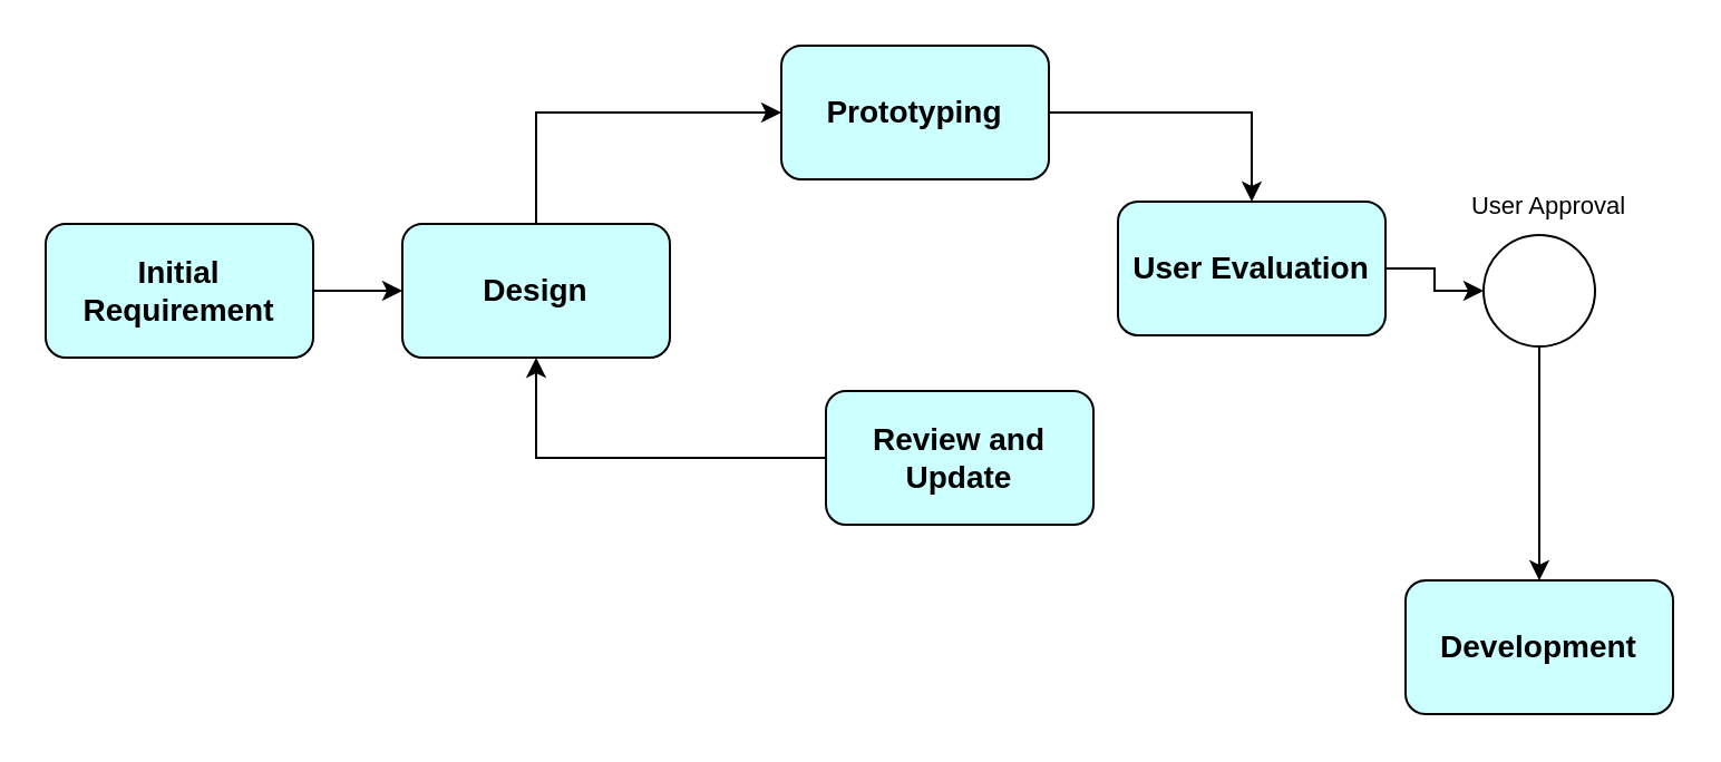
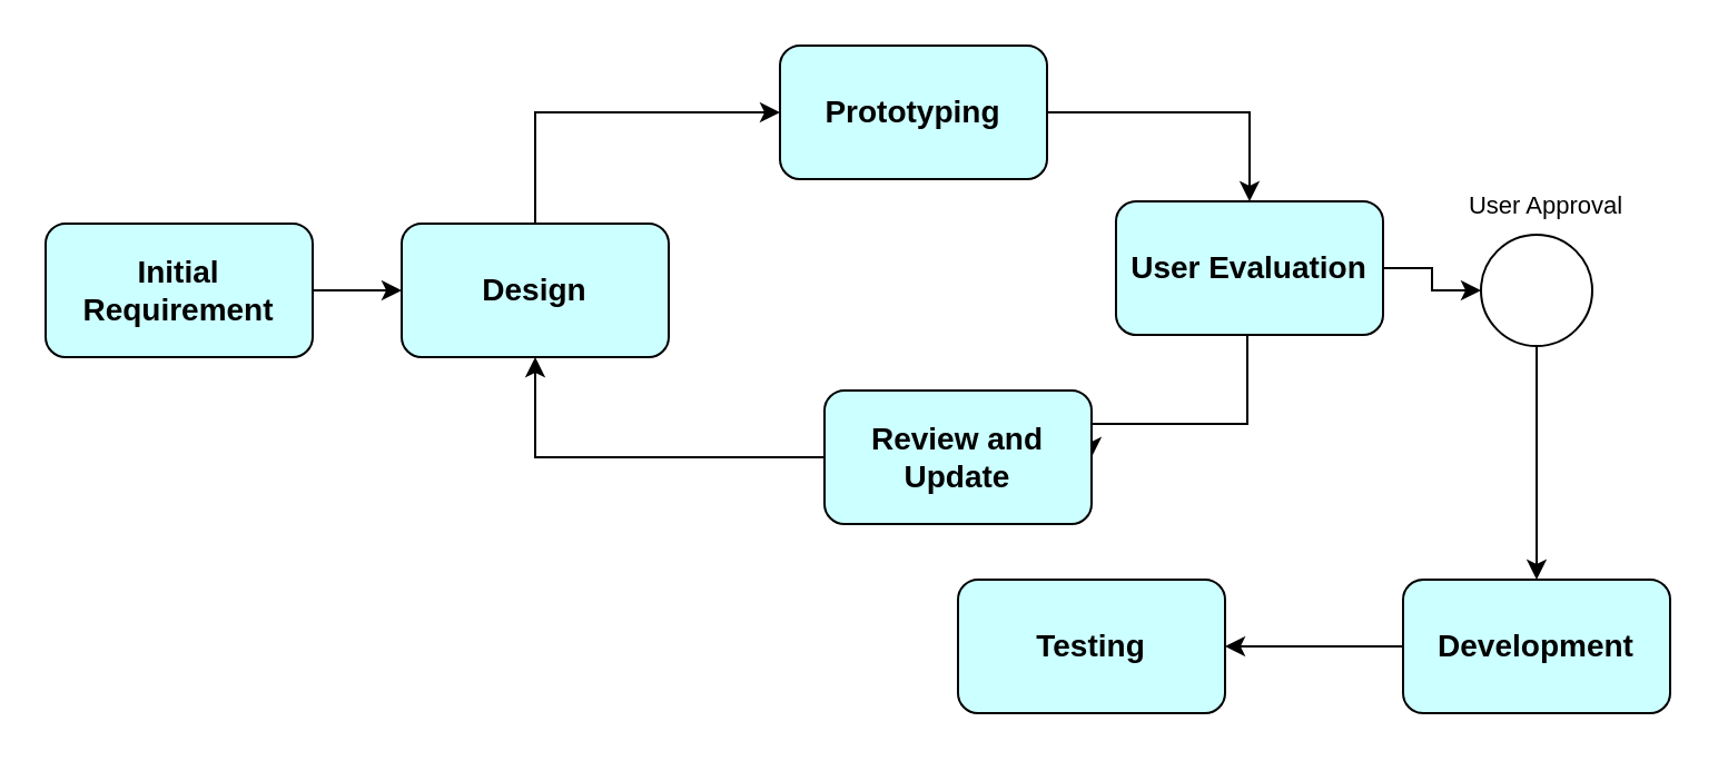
  <mxCell id="0" />
  <mxCell id="1" parent="0" />
  <mxCell id="2" style="edgeStyle=orthogonalEdgeStyle;rounded=0;orthogonalLoop=1;jettySize=auto;html=1;" parent="1" source="3" target="5" edge="1"><mxGeometry relative="1" as="geometry" /></mxCell>
  <mxCell id="3" value="&lt;div&gt;&lt;span style=&quot;font-size: 14px;&quot;&gt;&lt;b&gt;Initial Requirement&lt;/b&gt;&lt;/span&gt;&lt;/div&gt;" style="rounded=1;whiteSpace=wrap;html=1;fillColor=#CCFFFF;" parent="1" vertex="1"><mxGeometry x="20" y="100" width="120" height="60" as="geometry" /></mxCell>
  <mxCell id="4" style="edgeStyle=orthogonalEdgeStyle;rounded=0;orthogonalLoop=1;jettySize=auto;html=1;entryX=0;entryY=0.5;entryDx=0;entryDy=0;" parent="1" source="5" target="7" edge="1"><mxGeometry relative="1" as="geometry"><Array as="points"><mxPoint x="240" y="50" /></Array></mxGeometry></mxCell>
  <mxCell id="5" value="&lt;font style=&quot;font-size: 14px;&quot;&gt;&lt;b&gt;Design&lt;/b&gt;&lt;/font&gt;" style="rounded=1;whiteSpace=wrap;html=1;fillColor=#CCFFFF;" parent="1" vertex="1"><mxGeometry x="180" y="100" width="120" height="60" as="geometry" /></mxCell>
  <mxCell id="6" style="edgeStyle=orthogonalEdgeStyle;rounded=0;orthogonalLoop=1;jettySize=auto;html=1;entryX=0.5;entryY=0;entryDx=0;entryDy=0;" parent="1" source="7" target="10" edge="1"><mxGeometry relative="1" as="geometry" /></mxCell>
  <mxCell id="7" value="&lt;font style=&quot;font-size: 14px;&quot;&gt;&lt;b&gt;Prototyping&lt;/b&gt;&lt;/font&gt;" style="rounded=1;whiteSpace=wrap;html=1;fillColor=#CCFFFF;" parent="1" vertex="1"><mxGeometry x="350" y="20" width="120" height="60" as="geometry" /></mxCell>
+ <mxCell id="8" style="edgeStyle=orthogonalEdgeStyle;rounded=0;orthogonalLoop=1;jettySize=auto;html=1;entryX=1;entryY=0.5;entryDx=0;entryDy=0;" parent="1" source="10" target="12" edge="1"><mxGeometry relative="1" as="geometry"><Array as="points"><mxPoint x="560" y="190" /></Array></mxGeometry></mxCell>
  <mxCell id="9" value="" style="edgeStyle=orthogonalEdgeStyle;rounded=0;orthogonalLoop=1;jettySize=auto;html=1;" parent="1" source="10" target="18" edge="1"><mxGeometry relative="1" as="geometry" /></mxCell>
  <mxCell id="10" value="&lt;div&gt;&lt;font style=&quot;font-size: 14px;&quot;&gt;&lt;b&gt;User Evaluation&lt;/b&gt;&lt;/font&gt;&lt;/div&gt;" style="rounded=1;whiteSpace=wrap;html=1;fillColor=#CCFFFF;" parent="1" vertex="1"><mxGeometry x="501" y="90" width="120" height="60" as="geometry" /></mxCell>
  <mxCell id="11" style="edgeStyle=orthogonalEdgeStyle;rounded=0;orthogonalLoop=1;jettySize=auto;html=1;entryX=0.5;entryY=1;entryDx=0;entryDy=0;" parent="1" source="12" target="5" edge="1"><mxGeometry relative="1" as="geometry" /></mxCell>
  <mxCell id="12" value="&lt;font style=&quot;font-size: 14px;&quot;&gt;&lt;b&gt;Review and Update&lt;/b&gt;&lt;/font&gt;" style="rounded=1;whiteSpace=wrap;html=1;fillColor=#CCFFFF;" parent="1" vertex="1"><mxGeometry x="370" y="175" width="120" height="60" as="geometry" /></mxCell>
+ <mxCell id="13" style="edgeStyle=orthogonalEdgeStyle;rounded=0;orthogonalLoop=1;jettySize=auto;html=1;" parent="1" source="14" target="15" edge="1"><mxGeometry relative="1" as="geometry" /></mxCell>
  <mxCell id="14" value="&lt;b&gt;&lt;font style=&quot;font-size: 14px;&quot;&gt;Development&lt;/font&gt;&lt;/b&gt;" style="rounded=1;whiteSpace=wrap;html=1;fillColor=#CCFFFF;" parent="1" vertex="1"><mxGeometry x="630" y="260" width="120" height="60" as="geometry" /></mxCell>
+ <mxCell id="15" value="&lt;b&gt;&lt;font style=&quot;font-size: 14px;&quot;&gt;Testing&lt;/font&gt;&lt;/b&gt;" style="rounded=1;whiteSpace=wrap;html=1;fillColor=#CCFFFF;" parent="1" vertex="1"><mxGeometry x="430" y="260" width="120" height="60" as="geometry" /></mxCell>
  <mxCell id="16" style="edgeStyle=orthogonalEdgeStyle;rounded=0;orthogonalLoop=1;jettySize=auto;html=1;entryX=0.5;entryY=0;entryDx=0;entryDy=0;" parent="1" source="18" target="14" edge="1"><mxGeometry relative="1" as="geometry" /></mxCell>
  <mxCell id="17" value="User Approval" style="edgeLabel;html=1;align=center;verticalAlign=middle;resizable=0;points=[];" parent="16" vertex="1" connectable="0"><mxGeometry x="0.048" y="3" relative="1" as="geometry"><mxPoint y="-119" as="offset" /></mxGeometry></mxCell>
  <mxCell id="18" value="" style="ellipse;whiteSpace=wrap;html=1;aspect=fixed;" parent="1" vertex="1"><mxGeometry x="665" y="105" width="50" height="50" as="geometry" /></mxCell>
